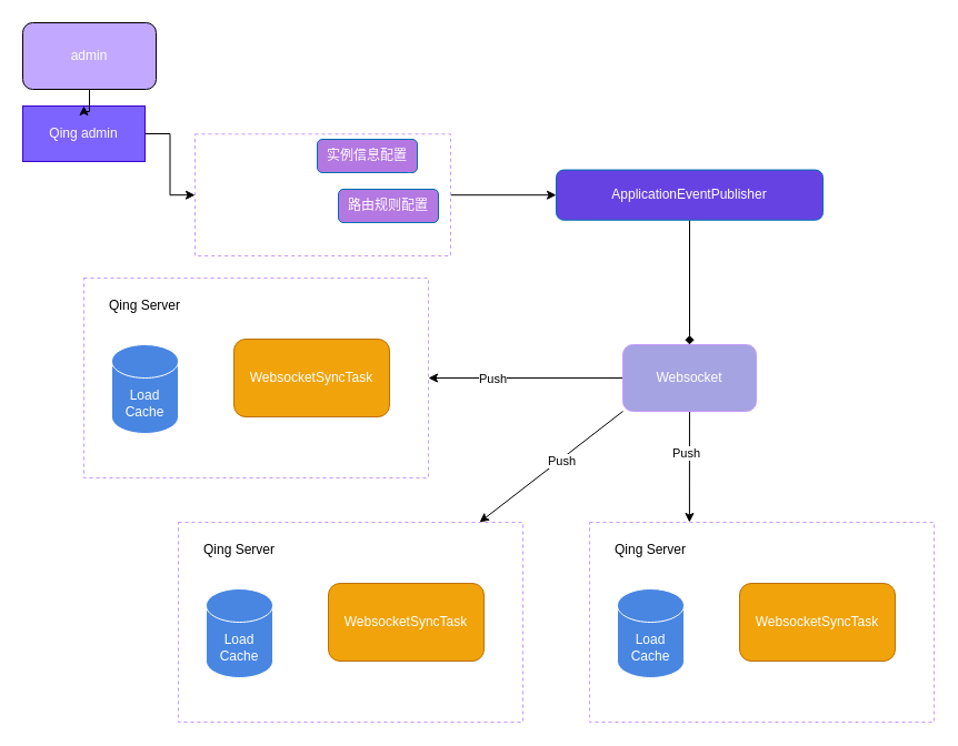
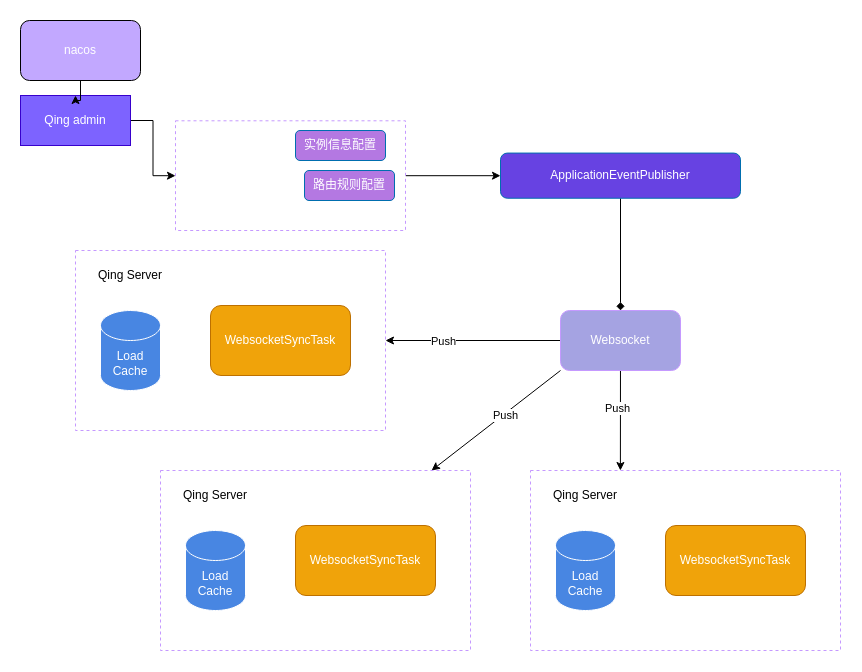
  <mxCell id="0" />
  <mxCell id="1" parent="0" />
  <mxCell id="2" value="" style="edgeStyle=orthogonalEdgeStyle;rounded=0;orthogonalLoop=1;jettySize=auto;html=1;fontColor=#FFFFFF;" parent="1" source="3" target="7" edge="1"><mxGeometry relative="1" as="geometry" /></mxCell>
  <mxCell id="3" value="Qing admin" style="rounded=0;whiteSpace=wrap;html=1;fillColor=#7D63FF;fontColor=#ffffff;strokeColor=#3700CC;" parent="1" vertex="1"><mxGeometry x="20" y="95" width="110" height="50" as="geometry" /></mxCell>
  <mxCell id="4" value="" style="edgeStyle=orthogonalEdgeStyle;rounded=0;orthogonalLoop=1;jettySize=auto;html=1;fontColor=#FFFFFF;" parent="1" source="5" target="3" edge="1"><mxGeometry relative="1" as="geometry" /></mxCell>
- <mxCell id="5" value="&lt;font color=&quot;#ffffff&quot;&gt;admin&lt;/font&gt;" style="rounded=1;whiteSpace=wrap;html=1;fillColor=#C2A8FF;" parent="1" vertex="1"><mxGeometry x="20" y="20" width="120" height="60" as="geometry" /></mxCell>
+ <mxCell id="5" value="&lt;font color=&quot;#ffffff&quot;&gt;nacos&lt;/font&gt;" style="rounded=1;whiteSpace=wrap;html=1;fillColor=#C2A8FF;" parent="1" vertex="1"><mxGeometry x="20" y="20" width="120" height="60" as="geometry" /></mxCell>
  <mxCell id="6" value="" style="edgeStyle=orthogonalEdgeStyle;rounded=0;orthogonalLoop=1;jettySize=auto;html=1;fontColor=#FFFFFF;" parent="1" source="7" target="11" edge="1"><mxGeometry relative="1" as="geometry" /></mxCell>
  <mxCell id="7" value="" style="rounded=0;whiteSpace=wrap;html=1;fontColor=#FFFFFF;fillColor=#FFFFFF;dashed=1;strokeColor=#C599FF;" parent="1" vertex="1"><mxGeometry x="175" y="120.31" width="230" height="109.69" as="geometry" /></mxCell>
  <mxCell id="8" value="路由规则配置" style="rounded=1;whiteSpace=wrap;html=1;fontColor=#ffffff;strokeColor=#006EAF;fillColor=#B478E2;" parent="1" vertex="1"><mxGeometry x="304" y="170" width="90" height="30" as="geometry" /></mxCell>
- <mxCell id="9" value="实例信息配置" style="rounded=1;whiteSpace=wrap;html=1;fontColor=#ffffff;strokeColor=#006EAF;fillColor=#B478E2;" parent="1" vertex="1"><mxGeometry x="285" y="125" width="90" height="30" as="geometry" /></mxCell>
+ <mxCell id="9" value="实例信息配置" style="rounded=1;whiteSpace=wrap;html=1;fontColor=#ffffff;strokeColor=#006EAF;fillColor=#B478E2;" parent="1" vertex="1"><mxGeometry x="295" y="130" width="90" height="30" as="geometry" /></mxCell>
  <mxCell id="10" value="" style="edgeStyle=orthogonalEdgeStyle;rounded=0;orthogonalLoop=1;jettySize=auto;html=1;fontColor=#FFFFFF;endArrow=diamond;" parent="1" source="11" target="18" edge="1"><mxGeometry relative="1" as="geometry" /></mxCell>
  <mxCell id="11" value="ApplicationEventPublisher" style="rounded=1;whiteSpace=wrap;html=1;fontColor=#ffffff;strokeColor=#006EAF;fillColor=#6742E2;" parent="1" vertex="1"><mxGeometry x="500" y="152.57" width="240" height="45.16" as="geometry" /></mxCell>
  <mxCell id="12" style="edgeStyle=orthogonalEdgeStyle;rounded=0;orthogonalLoop=1;jettySize=auto;html=1;entryX=1;entryY=0.5;entryDx=0;entryDy=0;fontColor=#FFFFFF;" parent="1" source="18" target="20" edge="1"><mxGeometry relative="1" as="geometry" /></mxCell>
  <mxCell id="13" value="&lt;font color=&quot;#000000&quot;&gt;Push&lt;/font&gt;" style="edgeLabel;html=1;align=center;verticalAlign=middle;resizable=0;points=[];fontColor=#FFFFFF;" parent="12" vertex="1" connectable="0"><mxGeometry x="0.35" relative="1" as="geometry"><mxPoint as="offset" /></mxGeometry></mxCell>
  <mxCell id="14" style="edgeStyle=none;rounded=0;orthogonalLoop=1;jettySize=auto;html=1;exitX=0;exitY=1;exitDx=0;exitDy=0;" edge="1" parent="1" source="18" target="25"><mxGeometry relative="1" as="geometry" /></mxCell>
  <mxCell id="15" value="Push" style="edgeLabel;html=1;align=center;verticalAlign=middle;resizable=0;points=[];" vertex="1" connectable="0" parent="14"><mxGeometry x="-0.13" y="1" relative="1" as="geometry"><mxPoint as="offset" /></mxGeometry></mxCell>
  <mxCell id="16" style="edgeStyle=none;rounded=0;orthogonalLoop=1;jettySize=auto;html=1;entryX=0.29;entryY=0;entryDx=0;entryDy=0;entryPerimeter=0;" edge="1" parent="1" source="18" target="30"><mxGeometry relative="1" as="geometry" /></mxCell>
  <mxCell id="17" value="Push" style="edgeLabel;html=1;align=center;verticalAlign=middle;resizable=0;points=[];" vertex="1" connectable="0" parent="16"><mxGeometry x="-0.231" y="-3" relative="1" as="geometry"><mxPoint as="offset" /></mxGeometry></mxCell>
  <mxCell id="18" value="Websocket" style="rounded=1;whiteSpace=wrap;html=1;fontColor=#FFFFFF;strokeColor=#C599FF;fillColor=#A5A3E2;" parent="1" vertex="1"><mxGeometry x="560" y="310" width="120" height="60" as="geometry" /></mxCell>
  <mxCell id="19" value="" style="group" vertex="1" connectable="0" parent="1"><mxGeometry x="75" y="250" width="310" height="180" as="geometry" /></mxCell>
  <mxCell id="20" value="" style="rounded=0;whiteSpace=wrap;html=1;fontColor=#FFFFFF;fillColor=#FFFFFF;dashed=1;strokeColor=#C599FF;" parent="19" vertex="1"><mxGeometry width="310" height="180" as="geometry" /></mxCell>
  <mxCell id="21" value="Load Cache" style="shape=cylinder3;whiteSpace=wrap;html=1;boundedLbl=1;backgroundOutline=1;size=15;fontColor=#FFFFFF;strokeColor=#FFFFFF;fillColor=#4886E2;" parent="19" vertex="1"><mxGeometry x="25" y="60" width="60" height="80" as="geometry" /></mxCell>
  <mxCell id="22" value="&lt;font color=&quot;#000000&quot;&gt;Qing Server&lt;/font&gt;" style="text;html=1;strokeColor=none;fillColor=none;align=center;verticalAlign=middle;whiteSpace=wrap;rounded=0;fontColor=#FFFFFF;" parent="19" vertex="1"><mxGeometry x="10" y="10" width="90" height="30" as="geometry" /></mxCell>
  <mxCell id="23" value="&lt;font color=&quot;#ffffff&quot;&gt;WebsocketSyncTask&lt;/font&gt;" style="rounded=1;whiteSpace=wrap;html=1;fontColor=#000000;strokeColor=#BD7000;fillColor=#f0a30a;" parent="19" vertex="1"><mxGeometry x="135" y="55" width="140" height="70" as="geometry" /></mxCell>
  <mxCell id="24" value="" style="group" vertex="1" connectable="0" parent="1"><mxGeometry x="160" y="470" width="310" height="180" as="geometry" /></mxCell>
  <mxCell id="25" value="" style="rounded=0;whiteSpace=wrap;html=1;fontColor=#FFFFFF;fillColor=#FFFFFF;dashed=1;strokeColor=#C599FF;" vertex="1" parent="24"><mxGeometry width="310" height="180" as="geometry" /></mxCell>
  <mxCell id="26" value="Load Cache" style="shape=cylinder3;whiteSpace=wrap;html=1;boundedLbl=1;backgroundOutline=1;size=15;fontColor=#FFFFFF;strokeColor=#FFFFFF;fillColor=#4886E2;" vertex="1" parent="24"><mxGeometry x="25" y="60" width="60" height="80" as="geometry" /></mxCell>
  <mxCell id="27" value="&lt;font color=&quot;#000000&quot;&gt;Qing Server&lt;/font&gt;" style="text;html=1;strokeColor=none;fillColor=none;align=center;verticalAlign=middle;whiteSpace=wrap;rounded=0;fontColor=#FFFFFF;" vertex="1" parent="24"><mxGeometry x="10" y="10" width="90" height="30" as="geometry" /></mxCell>
  <mxCell id="28" value="&lt;font color=&quot;#ffffff&quot;&gt;WebsocketSyncTask&lt;/font&gt;" style="rounded=1;whiteSpace=wrap;html=1;fontColor=#000000;strokeColor=#BD7000;fillColor=#f0a30a;" vertex="1" parent="24"><mxGeometry x="135" y="55" width="140" height="70" as="geometry" /></mxCell>
  <mxCell id="29" value="" style="group" vertex="1" connectable="0" parent="1"><mxGeometry x="530" y="470" width="310" height="180" as="geometry" /></mxCell>
  <mxCell id="30" value="" style="rounded=0;whiteSpace=wrap;html=1;fontColor=#FFFFFF;fillColor=#FFFFFF;dashed=1;strokeColor=#C599FF;" vertex="1" parent="29"><mxGeometry width="310" height="180" as="geometry" /></mxCell>
  <mxCell id="31" value="Load Cache" style="shape=cylinder3;whiteSpace=wrap;html=1;boundedLbl=1;backgroundOutline=1;size=15;fontColor=#FFFFFF;strokeColor=#FFFFFF;fillColor=#4886E2;" vertex="1" parent="29"><mxGeometry x="25" y="60" width="60" height="80" as="geometry" /></mxCell>
  <mxCell id="32" value="&lt;font color=&quot;#000000&quot;&gt;Qing Server&lt;/font&gt;" style="text;html=1;strokeColor=none;fillColor=none;align=center;verticalAlign=middle;whiteSpace=wrap;rounded=0;fontColor=#FFFFFF;" vertex="1" parent="29"><mxGeometry x="10" y="10" width="90" height="30" as="geometry" /></mxCell>
  <mxCell id="33" value="&lt;font color=&quot;#ffffff&quot;&gt;WebsocketSyncTask&lt;/font&gt;" style="rounded=1;whiteSpace=wrap;html=1;fontColor=#000000;strokeColor=#BD7000;fillColor=#f0a30a;" vertex="1" parent="29"><mxGeometry x="135" y="55" width="140" height="70" as="geometry" /></mxCell>
